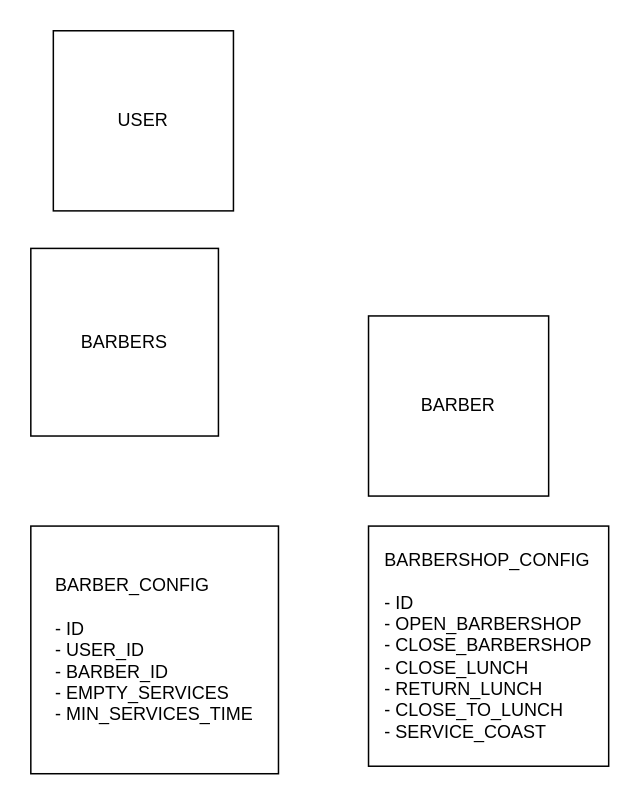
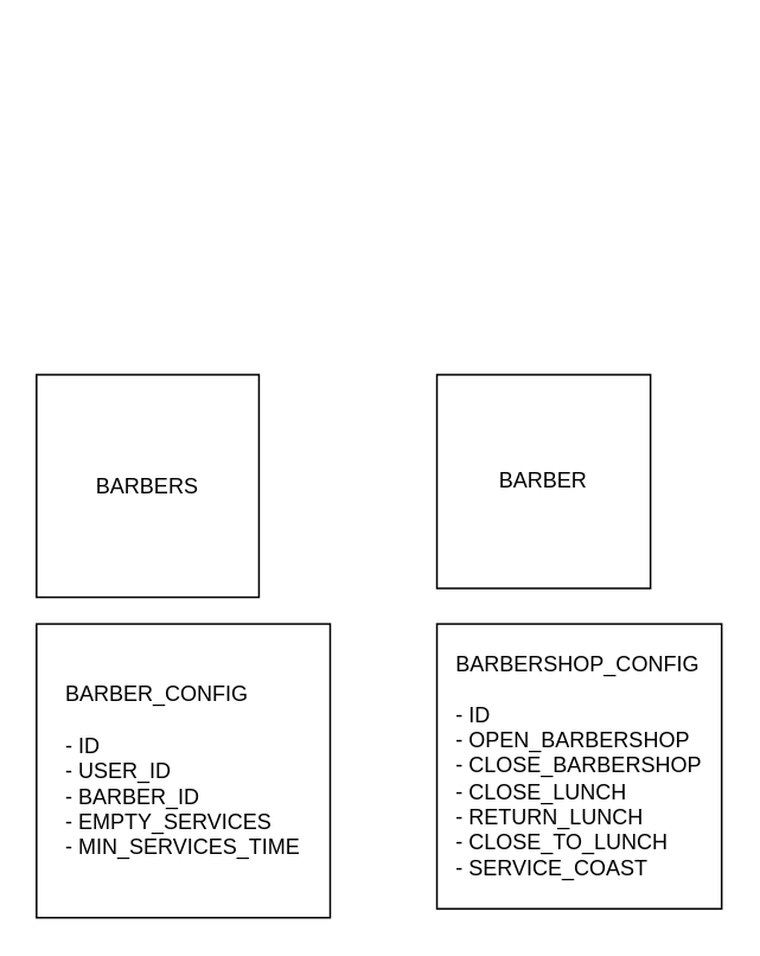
  <mxCell id="0" />
  <mxCell id="1" parent="0" />
- <mxCell id="2" value="USER&lt;br&gt;&lt;div style=&quot;text-align: justify&quot;&gt;&lt;/div&gt;" style="whiteSpace=wrap;html=1;aspect=fixed;" vertex="1" parent="1"><mxGeometry x="35" y="20" width="120" height="120" as="geometry" /></mxCell>
  <mxCell id="3" value="BARBER&lt;br&gt;&lt;div style=&quot;text-align: justify&quot;&gt;&lt;/div&gt;" style="whiteSpace=wrap;html=1;aspect=fixed;" vertex="1" parent="1"><mxGeometry x="245" y="210" width="120" height="120" as="geometry" /></mxCell>
- <mxCell id="4" value="BARBERS&lt;br&gt;&lt;div style=&quot;text-align: justify&quot;&gt;&lt;/div&gt;" style="whiteSpace=wrap;html=1;aspect=fixed;" vertex="1" parent="1"><mxGeometry x="20" y="165" width="125" height="125" as="geometry" /></mxCell>
+ <mxCell id="4" value="BARBERS&lt;br&gt;&lt;div style=&quot;text-align: justify&quot;&gt;&lt;/div&gt;" style="whiteSpace=wrap;html=1;aspect=fixed;" vertex="1" parent="1"><mxGeometry x="20" y="210" width="125" height="125" as="geometry" /></mxCell>
  <mxCell id="5" value="&lt;div style=&quot;text-align: left&quot;&gt;&lt;span&gt;BARBER_CONFIG&lt;/span&gt;&lt;/div&gt;&lt;div style=&quot;text-align: left&quot;&gt;&lt;br&gt;&lt;/div&gt;&lt;div style=&quot;text-align: left&quot;&gt;&lt;span&gt;- ID&lt;/span&gt;&lt;/div&gt;&lt;div style=&quot;text-align: left&quot;&gt;&lt;span&gt;- USER_ID&lt;/span&gt;&lt;/div&gt;&lt;div style=&quot;text-align: left&quot;&gt;&lt;span&gt;- BARBER_ID&lt;/span&gt;&lt;/div&gt;&lt;div style=&quot;text-align: left&quot;&gt;&lt;span&gt;- EMPTY_SERVICES&lt;/span&gt;&lt;/div&gt;&lt;div style=&quot;text-align: left&quot;&gt;&lt;span&gt;- MIN_SERVICES_TIME&lt;/span&gt;&lt;/div&gt;&lt;div style=&quot;text-align: justify&quot;&gt;&lt;/div&gt;" style="whiteSpace=wrap;html=1;aspect=fixed;" vertex="1" parent="1"><mxGeometry x="20" y="350" width="165" height="165" as="geometry" /></mxCell>
  <mxCell id="6" value="&lt;div style=&quot;text-align: left&quot;&gt;&lt;span&gt;BARBERSHOP_CONFIG&lt;/span&gt;&lt;/div&gt;&lt;div style=&quot;text-align: left&quot;&gt;&lt;br&gt;&lt;/div&gt;&lt;div style=&quot;text-align: left&quot;&gt;&lt;span&gt;- ID&lt;/span&gt;&lt;/div&gt;&lt;div style=&quot;text-align: left&quot;&gt;&lt;span&gt;- OPEN_BARBERSHOP&lt;/span&gt;&lt;/div&gt;&lt;div style=&quot;text-align: left&quot;&gt;&lt;span&gt;- CLOSE_BARBERSHOP&lt;/span&gt;&lt;/div&gt;&lt;div style=&quot;text-align: left&quot;&gt;&lt;span&gt;- CLOSE_LUNCH&lt;/span&gt;&lt;/div&gt;&lt;div style=&quot;text-align: left&quot;&gt;&lt;span&gt;- RETURN_LUNCH&lt;/span&gt;&lt;/div&gt;&lt;div style=&quot;text-align: left&quot;&gt;&lt;span&gt;- CLOSE_TO_LUNCH&lt;/span&gt;&lt;/div&gt;&lt;div style=&quot;text-align: left&quot;&gt;&lt;span&gt;- SERVICE_COAST&lt;/span&gt;&lt;/div&gt;&lt;div style=&quot;text-align: justify&quot;&gt;&lt;/div&gt;" style="whiteSpace=wrap;html=1;aspect=fixed;" vertex="1" parent="1"><mxGeometry x="245" y="350" width="160" height="160" as="geometry" /></mxCell>
